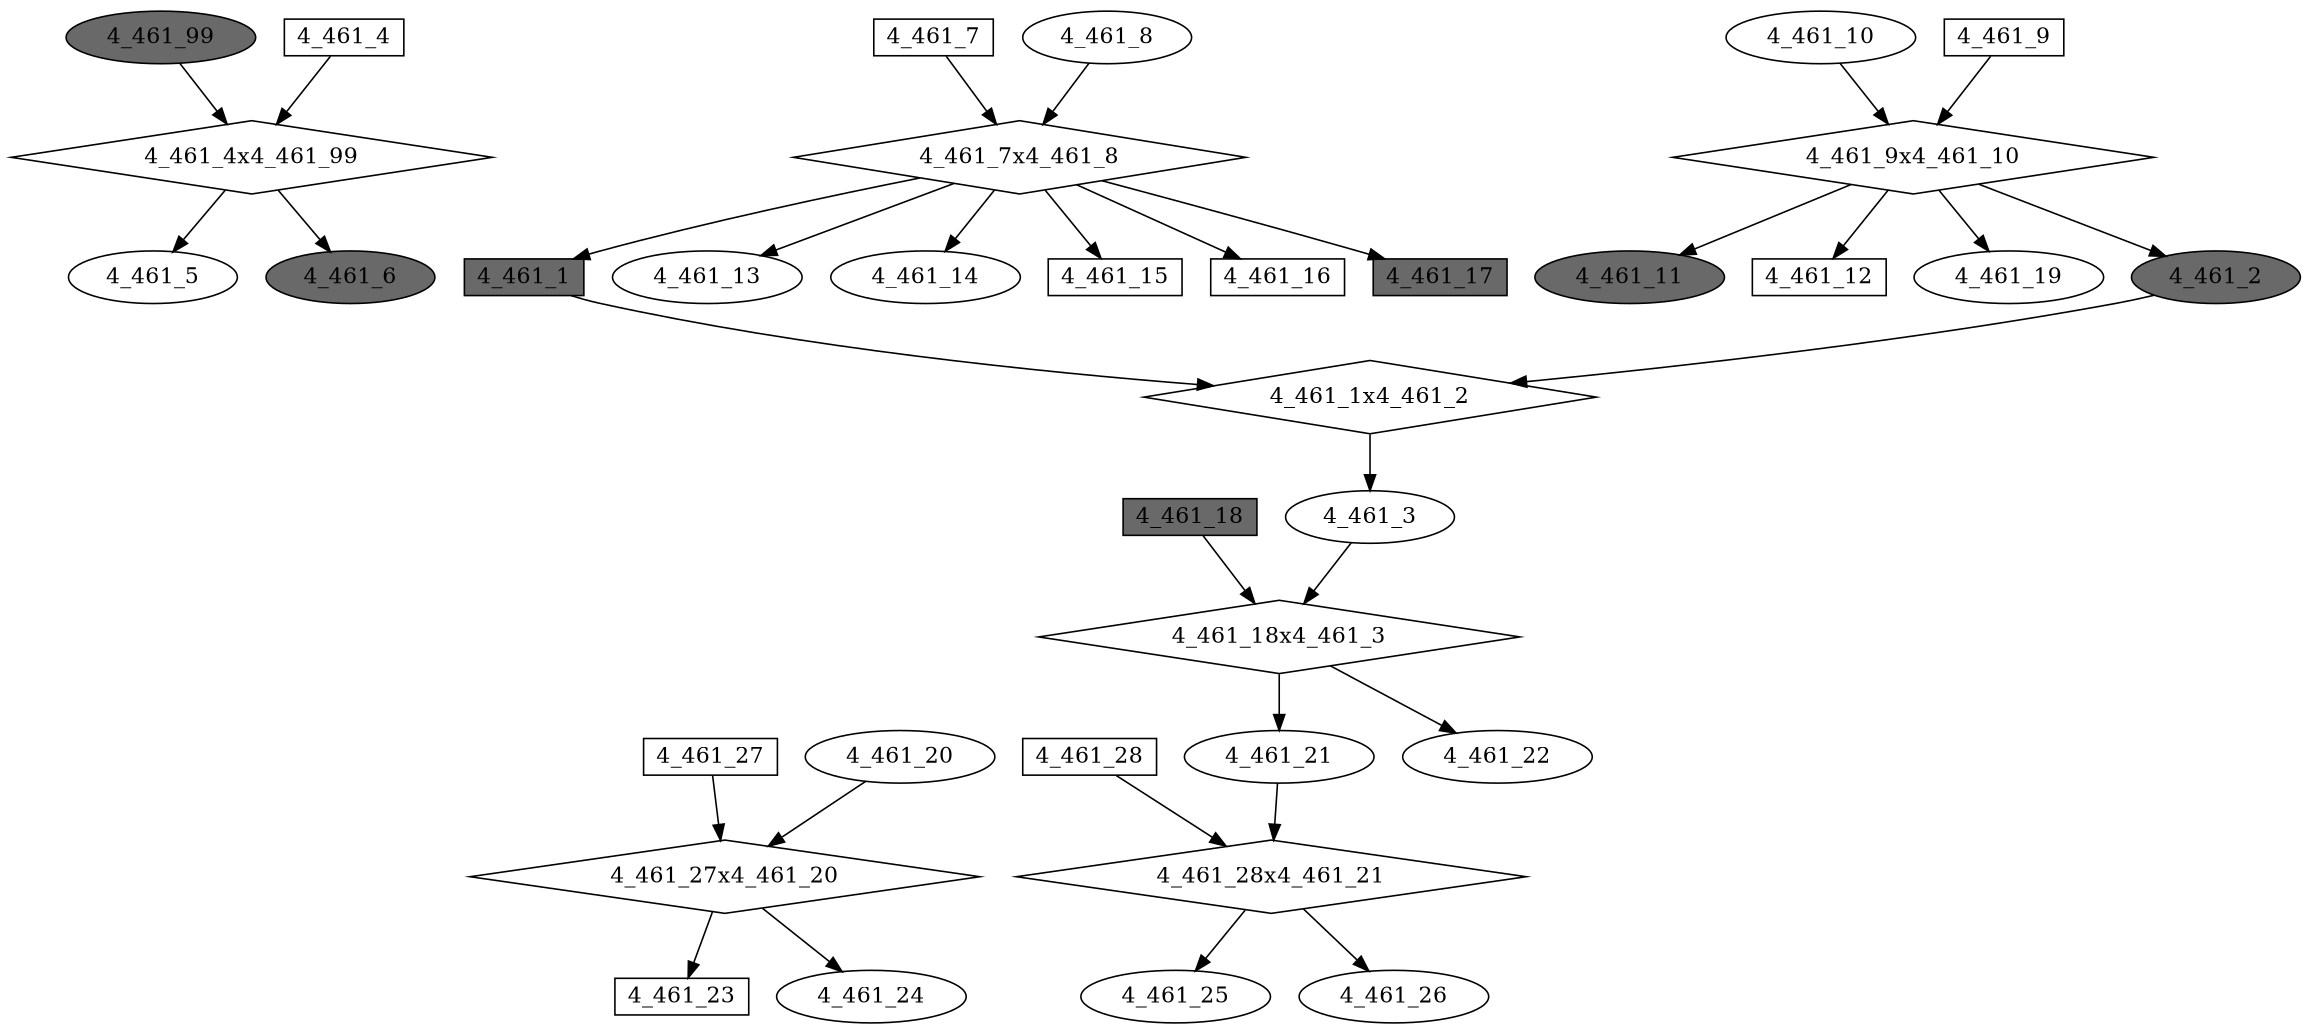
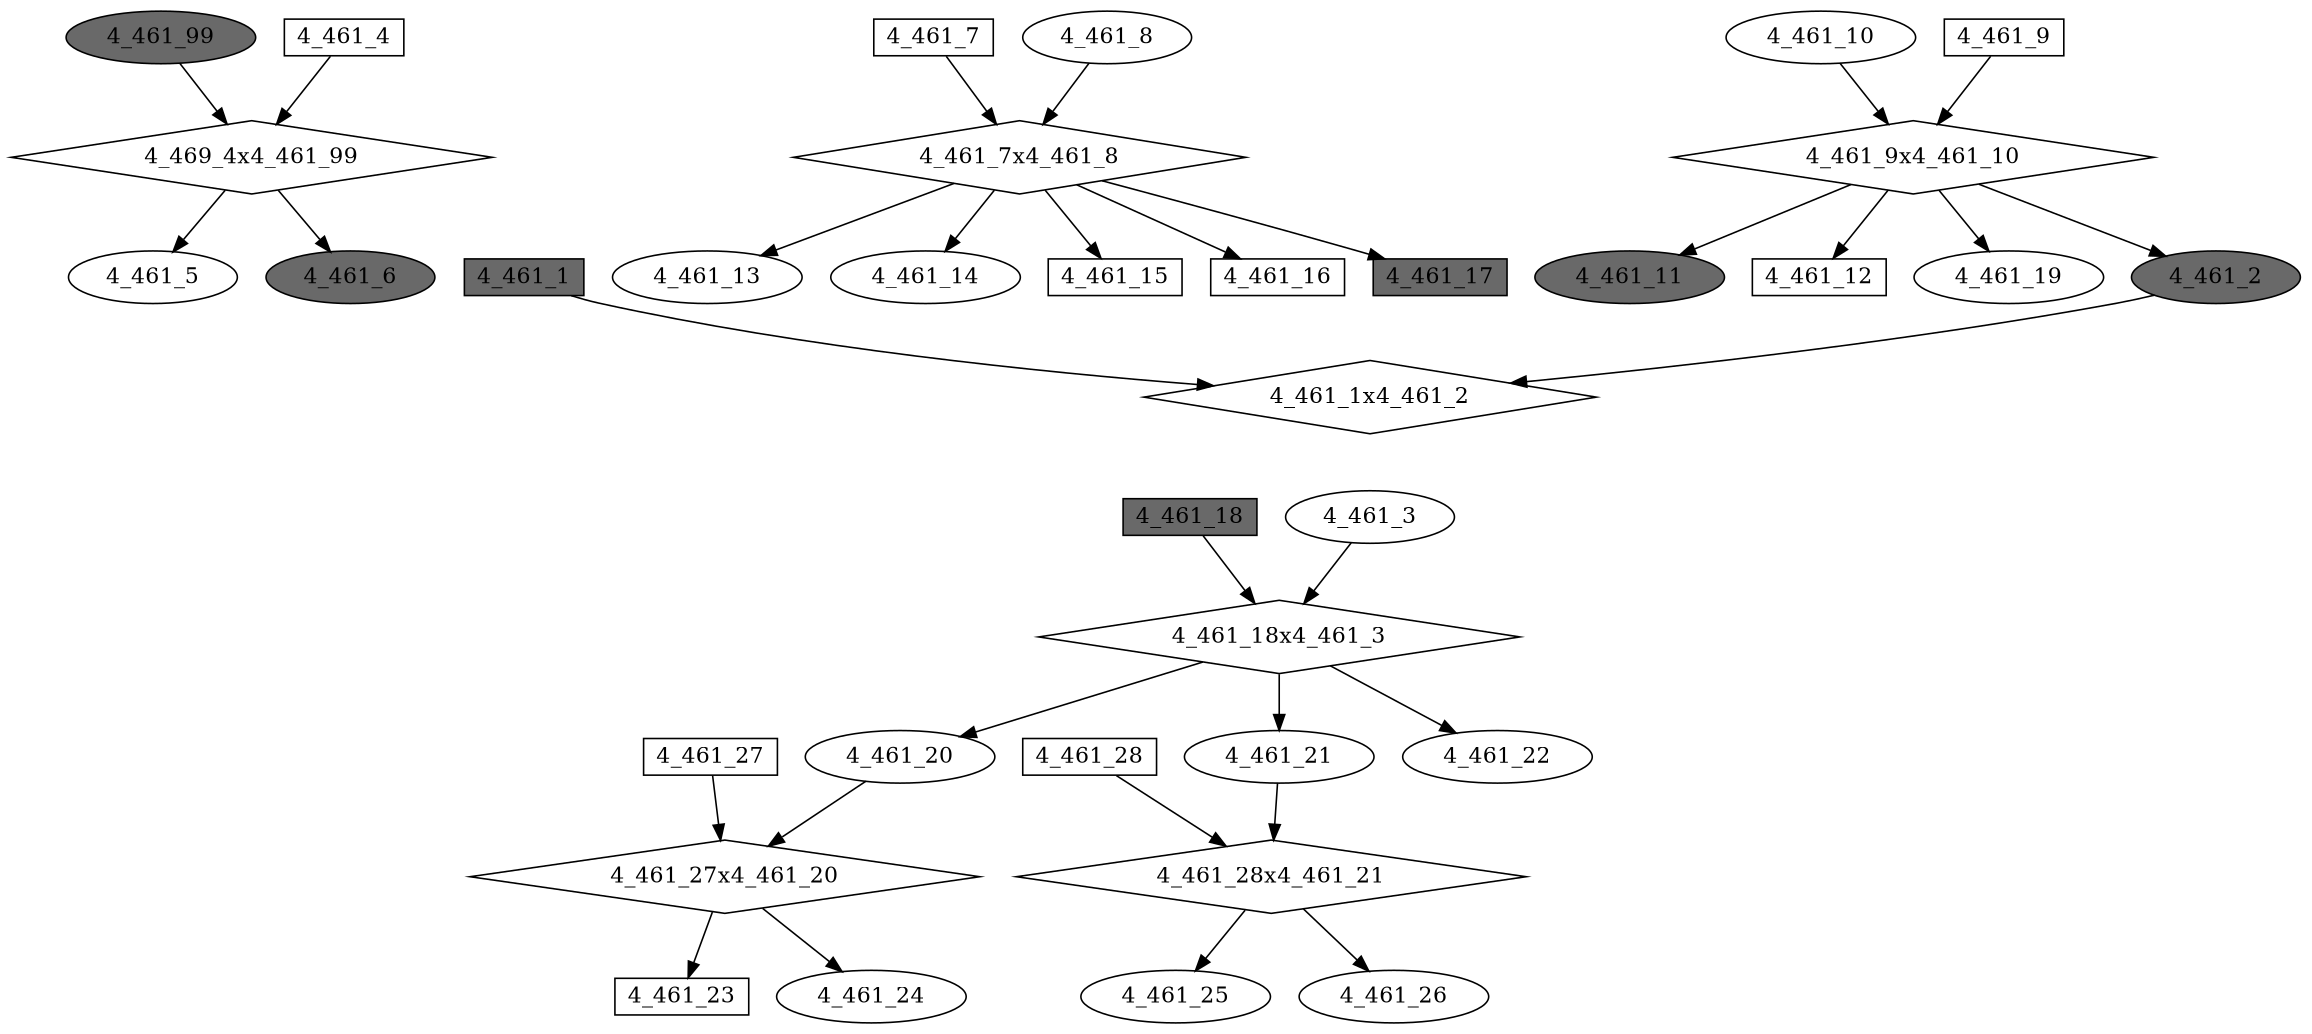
  digraph {
    node [fillcolor=white fontcolor=black regular=0 shape=ellipse style=filled]
    "4_461_99" [fillcolor=dimgrey height=0.3 width=0.5]
-   "4_461_4x4_461_99" [height=.1 shape=diamond width=.1 fillcolor="" fontcolor="" regular="" style=""]
+   "4_461_4x4_461_99" [height=.1 shape=diamond width=.1 label="4_469_4x4_461_99" fillcolor="" fontcolor="" regular="" style=""]
    "4_461_5" [height=0.3 width=0.5]
    "4_461_6" [fillcolor=dimgrey height=0.3 width=0.5]
    "4_461_1x4_461_2" [height=.1 shape=diamond width=.1 fillcolor="" fontcolor="" regular="" style=""]
    "4_461_3" [height=0.3 width=0.5]
    "4_461_18x4_461_3" [height=.1 shape=diamond width=.1 fillcolor="" fontcolor="" regular="" style=""]
    "4_461_20" [height=0.3 width=0.5]
    "4_461_21" [height=0.3 width=0.5]
    "4_461_22" [height=0.3 width=0.5]
    "4_461_27x4_461_20" [height=.1 shape=diamond width=.1 fillcolor="" fontcolor="" regular="" style=""]
    "4_461_28x4_461_21" [height=.1 shape=diamond width=.1 fillcolor="" fontcolor="" regular="" style=""]
    "4_461_1" [fillcolor=dimgrey height=0.3 shape=box width=0.5]
    "4_461_7x4_461_8" [height=.1 shape=diamond width=.1 fillcolor="" fontcolor="" regular="" style=""]
    "4_461_13" [height=0.3 width=0.5]
    "4_461_14" [height=0.3 width=0.5]
    "4_461_15" [height=0.3 shape=box width=0.5]
    "4_461_16" [height=0.3 shape=box width=0.5]
    "4_461_17" [fillcolor=dimgrey height=0.3 shape=box width=0.5]
    "4_461_10" [height=0.3 width=0.5]
    "4_461_9x4_461_10" [height=.1 shape=diamond width=.1 fillcolor="" fontcolor="" regular="" style=""]
    "4_461_11" [fillcolor=dimgrey height=0.3 width=0.5]
    "4_461_12" [height=0.3 shape=box width=0.5]
    "4_461_19" [height=0.3 width=0.5]
    "4_461_2" [fillcolor=dimgrey height=0.3 width=0.5]
    "4_461_18" [fillcolor=dimgrey height=0.3 shape=box width=0.5]
    "4_461_23" [height=0.3 shape=box width=0.5]
    "4_461_24" [height=0.3 width=0.5]
    "4_461_25" [height=0.3 width=0.5]
    "4_461_26" [height=0.3 width=0.5]
    "4_461_27" [height=0.3 shape=box width=0.5]
    "4_461_28" [height=0.3 shape=box width=0.5]
    "4_461_4" [height=0.3 shape=box width=0.5]
    "4_461_7" [height=0.3 shape=box width=0.5]
    "4_461_8" [height=0.3 width=0.5]
    "4_461_9" [height=0.3 shape=box width=0.5]
    "4_461_99" -> "4_461_4x4_461_99"
    "4_461_4x4_461_99" -> "4_461_5"
    "4_461_4x4_461_99" -> "4_461_6"
-   "4_461_1x4_461_2" -> "4_461_3"
    "4_461_3" -> "4_461_18x4_461_3"
+   "4_461_18x4_461_3" -> "4_461_20"
    "4_461_18x4_461_3" -> "4_461_21"
    "4_461_18x4_461_3" -> "4_461_22"
    "4_461_20" -> "4_461_27x4_461_20"
    "4_461_21" -> "4_461_28x4_461_21"
    "4_461_27x4_461_20" -> "4_461_23"
    "4_461_27x4_461_20" -> "4_461_24"
    "4_461_28x4_461_21" -> "4_461_25"
    "4_461_28x4_461_21" -> "4_461_26"
    "4_461_1" -> "4_461_1x4_461_2"
-   "4_461_7x4_461_8" -> "4_461_1"
    "4_461_7x4_461_8" -> "4_461_13"
    "4_461_7x4_461_8" -> "4_461_14"
    "4_461_7x4_461_8" -> "4_461_15"
    "4_461_7x4_461_8" -> "4_461_16"
    "4_461_7x4_461_8" -> "4_461_17"
    "4_461_10" -> "4_461_9x4_461_10"
    "4_461_9x4_461_10" -> "4_461_11"
    "4_461_9x4_461_10" -> "4_461_12"
    "4_461_9x4_461_10" -> "4_461_19"
    "4_461_9x4_461_10" -> "4_461_2"
    "4_461_2" -> "4_461_1x4_461_2"
    "4_461_18" -> "4_461_18x4_461_3"
    "4_461_27" -> "4_461_27x4_461_20"
    "4_461_28" -> "4_461_28x4_461_21"
    "4_461_4" -> "4_461_4x4_461_99"
    "4_461_7" -> "4_461_7x4_461_8"
    "4_461_8" -> "4_461_7x4_461_8"
    "4_461_9" -> "4_461_9x4_461_10"
  }
